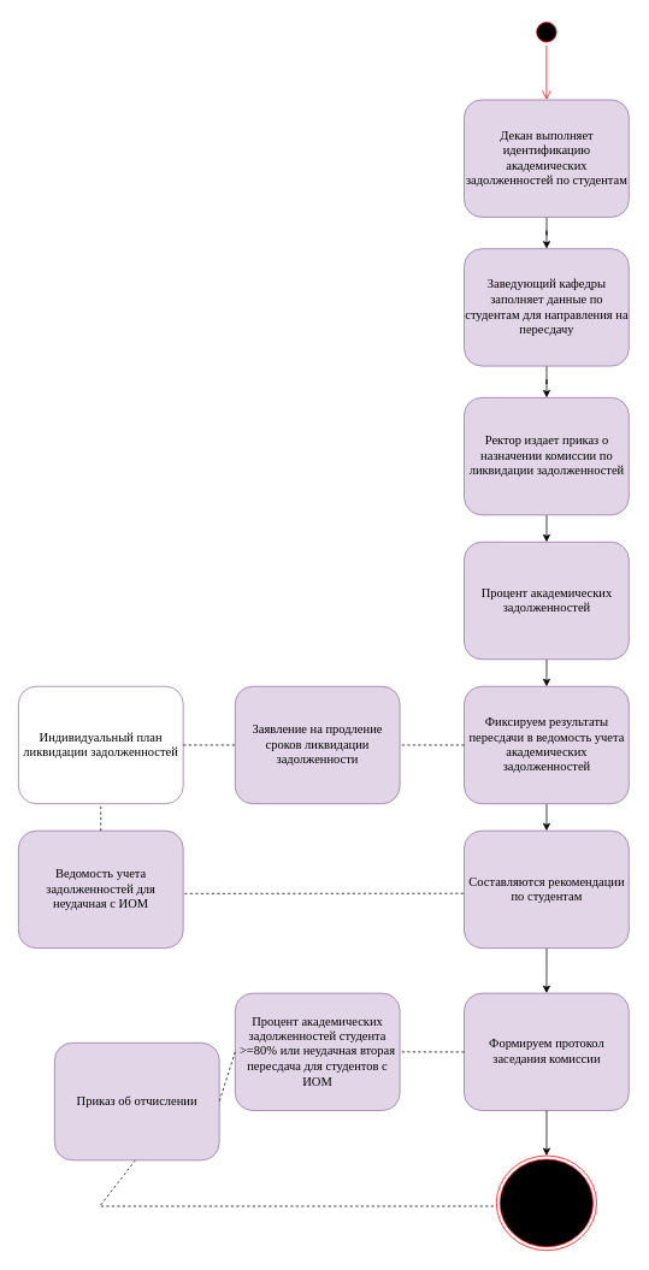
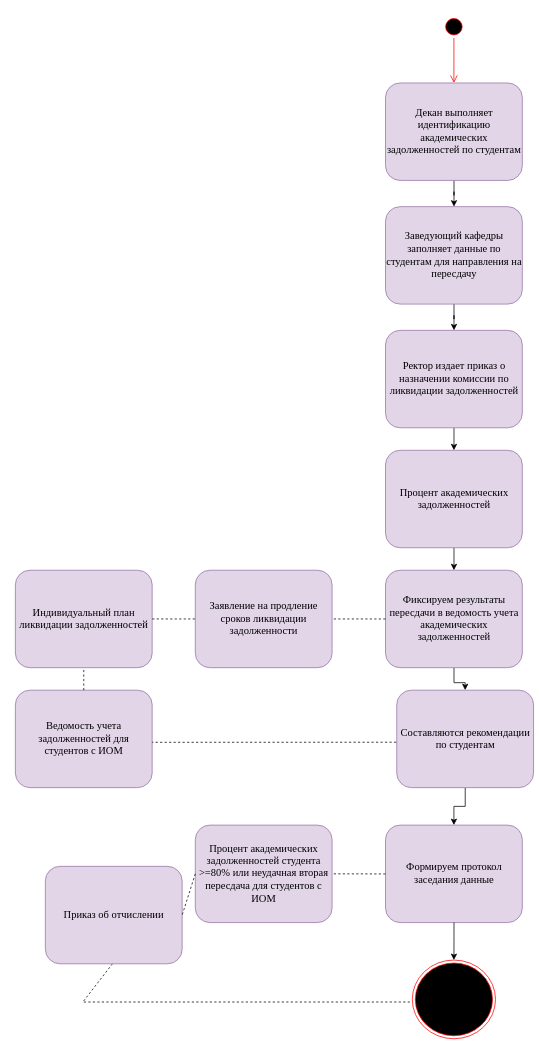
  <mxCell id="0" />
  <mxCell id="1" parent="0" />
  <mxCell id="2" value="" style="ellipse;html=1;shape=startState;fillColor=#000000;strokeColor=#ff0000;" vertex="1" parent="1"><mxGeometry x="590" y="20" width="30" height="30" as="geometry" /></mxCell>
  <mxCell id="3" value="" style="edgeStyle=orthogonalEdgeStyle;html=1;verticalAlign=bottom;endArrow=open;endSize=8;strokeColor=#ff0000;rounded=0;entryX=0.5;entryY=0;entryDx=0;entryDy=0;" edge="1" source="2" parent="1" target="6"><mxGeometry relative="1" as="geometry"><mxPoint x="605" y="90" as="targetPoint" /></mxGeometry></mxCell>
  <mxCell id="4" value="" style="ellipse;html=1;shape=endState;fillColor=#000000;strokeColor=#ff0000;" vertex="1" parent="1"><mxGeometry x="549.5" y="1280" width="111" height="105" as="geometry" /></mxCell>
  <mxCell id="5" style="edgeStyle=orthogonalEdgeStyle;rounded=0;orthogonalLoop=1;jettySize=auto;html=1;" edge="1" parent="1" source="6" target="8"><mxGeometry relative="1" as="geometry" /></mxCell>
  <mxCell id="6" value="&lt;span style=&quot;font-family: &amp;quot;Times New Roman&amp;quot;; font-size: 14px;&quot;&gt;Декан выполняет идентификацию академических задолженностей по студентам&lt;/span&gt;" style="rounded=1;whiteSpace=wrap;html=1;fillColor=#e1d5e7;strokeColor=#9673a6;" vertex="1" parent="1"><mxGeometry x="513.75" y="110" width="182.5" height="130" as="geometry" /></mxCell>
  <mxCell id="7" style="edgeStyle=orthogonalEdgeStyle;rounded=0;orthogonalLoop=1;jettySize=auto;html=1;" edge="1" parent="1" source="8" target="10"><mxGeometry relative="1" as="geometry" /></mxCell>
  <mxCell id="8" value="&lt;span style=&quot;font-family: &amp;quot;Times New Roman&amp;quot;; font-size: 14px;&quot;&gt;Заведующий кафедры заполняет данные по студентам для направления на пересдачу&lt;/span&gt;" style="rounded=1;whiteSpace=wrap;html=1;fillColor=#e1d5e7;strokeColor=#9673a6;" vertex="1" parent="1"><mxGeometry x="513.75" y="275" width="182.5" height="130" as="geometry" /></mxCell>
  <mxCell id="9" style="edgeStyle=orthogonalEdgeStyle;rounded=0;orthogonalLoop=1;jettySize=auto;html=1;entryX=0.5;entryY=0;entryDx=0;entryDy=0;" edge="1" parent="1" source="10" target="14"><mxGeometry relative="1" as="geometry" /></mxCell>
  <mxCell id="10" value="&lt;span style=&quot;font-family: &amp;quot;Times New Roman&amp;quot;; font-size: 14px;&quot;&gt;Ректор издает приказ о назначении комиссии по ликвидации задолженностей&lt;/span&gt;" style="rounded=1;whiteSpace=wrap;html=1;fillColor=#e1d5e7;strokeColor=#9673a6;" vertex="1" parent="1"><mxGeometry x="513.75" y="440" width="182.5" height="130" as="geometry" /></mxCell>
  <mxCell id="11" style="edgeStyle=orthogonalEdgeStyle;rounded=0;orthogonalLoop=1;jettySize=auto;html=1;entryX=0.5;entryY=0;entryDx=0;entryDy=0;" edge="1" parent="1" source="12" target="16"><mxGeometry relative="1" as="geometry" /></mxCell>
  <mxCell id="12" value="&lt;span style=&quot;font-family: &amp;quot;Times New Roman&amp;quot;; font-size: 14px;&quot;&gt;Фиксируем результаты пересдачи в ведомость учета академических задолженностей&lt;/span&gt;" style="rounded=1;whiteSpace=wrap;html=1;fillColor=#e1d5e7;strokeColor=#9673a6;" vertex="1" parent="1"><mxGeometry x="513.75" y="760" width="182.5" height="130" as="geometry" /></mxCell>
  <mxCell id="13" style="edgeStyle=orthogonalEdgeStyle;rounded=0;orthogonalLoop=1;jettySize=auto;html=1;entryX=0.5;entryY=0;entryDx=0;entryDy=0;" edge="1" parent="1" source="14" target="12"><mxGeometry relative="1" as="geometry" /></mxCell>
  <mxCell id="14" value="&lt;span style=&quot;font-family: &amp;quot;Times New Roman&amp;quot;; font-size: 14px;&quot;&gt;Процент академических задолженностей&lt;/span&gt;" style="rounded=1;whiteSpace=wrap;html=1;fillColor=#e1d5e7;strokeColor=#9673a6;" vertex="1" parent="1"><mxGeometry x="513.75" y="600" width="182.5" height="130" as="geometry" /></mxCell>
  <mxCell id="15" style="edgeStyle=orthogonalEdgeStyle;rounded=0;orthogonalLoop=1;jettySize=auto;html=1;entryX=0.5;entryY=0;entryDx=0;entryDy=0;" edge="1" parent="1" source="16" target="17"><mxGeometry relative="1" as="geometry" /></mxCell>
- <mxCell id="16" value="&lt;span style=&quot;font-family: &amp;quot;Times New Roman&amp;quot;; font-size: 14px;&quot;&gt;Составляются рекомендации по студентам&lt;/span&gt;" style="rounded=1;whiteSpace=wrap;html=1;fillColor=#e1d5e7;strokeColor=#9673a6;" vertex="1" parent="1"><mxGeometry x="513.75" y="920" width="182.5" height="130" as="geometry" /></mxCell>
- <mxCell id="17" value="&lt;span style=&quot;font-family: &amp;quot;Times New Roman&amp;quot;; font-size: 14px;&quot;&gt;Формируем протокол заседания комиссии&lt;/span&gt;" style="rounded=1;whiteSpace=wrap;html=1;fillColor=#e1d5e7;strokeColor=#9673a6;" vertex="1" parent="1"><mxGeometry x="513.75" y="1100" width="182.5" height="130" as="geometry" /></mxCell>
+ <mxCell id="16" value="&lt;span style=&quot;font-family: &amp;quot;Times New Roman&amp;quot;; font-size: 14px;&quot;&gt;Составляются рекомендации по студентам&lt;/span&gt;" style="rounded=1;whiteSpace=wrap;html=1;fillColor=#e1d5e7;strokeColor=#9673a6;" vertex="1" parent="1"><mxGeometry x="528.75" y="920" width="182.5" height="130" as="geometry" /></mxCell>
+ <mxCell id="17" value="&lt;span style=&quot;font-family: &amp;quot;Times New Roman&amp;quot;; font-size: 14px;&quot;&gt;Формируем протокол заседания данные&lt;/span&gt;" style="rounded=1;whiteSpace=wrap;html=1;fillColor=#e1d5e7;strokeColor=#9673a6;" vertex="1" parent="1"><mxGeometry x="513.75" y="1100" width="182.5" height="130" as="geometry" /></mxCell>
  <mxCell id="18" style="edgeStyle=orthogonalEdgeStyle;rounded=0;orthogonalLoop=1;jettySize=auto;html=1;entryX=0.5;entryY=0;entryDx=0;entryDy=0;" edge="1" parent="1" source="17" target="4"><mxGeometry relative="1" as="geometry" /></mxCell>
  <mxCell id="19" value="&lt;font face=&quot;Times New Roman&quot;&gt;&lt;span style=&quot;font-size: 14px;&quot;&gt;Заявление на продление сроков ликвидации задолженности&lt;/span&gt;&lt;/font&gt;" style="rounded=1;whiteSpace=wrap;html=1;fillColor=#e1d5e7;strokeColor=#9673a6;" vertex="1" parent="1"><mxGeometry x="260" y="760" width="182.5" height="130" as="geometry" /></mxCell>
  <mxCell id="20" value="" style="endArrow=none;dashed=1;html=1;rounded=0;entryX=1;entryY=0.5;entryDx=0;entryDy=0;exitX=0;exitY=0.5;exitDx=0;exitDy=0;" edge="1" parent="1" source="12" target="19"><mxGeometry width="50" height="50" relative="1" as="geometry"><mxPoint x="370" y="860" as="sourcePoint" /><mxPoint x="420" y="810" as="targetPoint" /></mxGeometry></mxCell>
- <mxCell id="21" value="&lt;font face=&quot;Times New Roman&quot;&gt;&lt;span style=&quot;font-size: 14px;&quot;&gt;Индивидуальный план ликвидации задолженностей&lt;/span&gt;&lt;/font&gt;" style="rounded=1;whiteSpace=wrap;html=1;fillColor=#ffffff;strokeColor=#9673a6;" vertex="1" parent="1"><mxGeometry x="20" y="760" width="182.5" height="130" as="geometry" /></mxCell>
+ <mxCell id="21" value="&lt;font face=&quot;Times New Roman&quot;&gt;&lt;span style=&quot;font-size: 14px;&quot;&gt;Индивидуальный план ликвидации задолженностей&lt;/span&gt;&lt;/font&gt;" style="rounded=1;whiteSpace=wrap;html=1;fillColor=#e1d5e7;strokeColor=#9673a6;" vertex="1" parent="1"><mxGeometry x="20" y="760" width="182.5" height="130" as="geometry" /></mxCell>
  <mxCell id="22" value="" style="endArrow=none;dashed=1;html=1;rounded=0;entryX=0;entryY=0.5;entryDx=0;entryDy=0;exitX=1;exitY=0.5;exitDx=0;exitDy=0;" edge="1" parent="1" source="21" target="19"><mxGeometry width="50" height="50" relative="1" as="geometry"><mxPoint x="370" y="850" as="sourcePoint" /><mxPoint x="420" y="800" as="targetPoint" /></mxGeometry></mxCell>
- <mxCell id="23" value="&lt;font face=&quot;Times New Roman&quot;&gt;&lt;span style=&quot;font-size: 14px;&quot;&gt;Ведомость учета задолженностей для неудачная с ИОМ&lt;/span&gt;&lt;/font&gt;" style="rounded=1;whiteSpace=wrap;html=1;fillColor=#e1d5e7;strokeColor=#9673a6;" vertex="1" parent="1"><mxGeometry x="20" y="920" width="182.5" height="130" as="geometry" /></mxCell>
+ <mxCell id="23" value="&lt;font face=&quot;Times New Roman&quot;&gt;&lt;span style=&quot;font-size: 14px;&quot;&gt;Ведомость учета задолженностей для студентов с ИОМ&lt;/span&gt;&lt;/font&gt;" style="rounded=1;whiteSpace=wrap;html=1;fillColor=#e1d5e7;strokeColor=#9673a6;" vertex="1" parent="1"><mxGeometry x="20" y="920" width="182.5" height="130" as="geometry" /></mxCell>
  <mxCell id="24" value="" style="endArrow=none;dashed=1;html=1;rounded=0;entryX=0.5;entryY=1;entryDx=0;entryDy=0;exitX=0.5;exitY=0;exitDx=0;exitDy=0;" edge="1" parent="1" source="23" target="21"><mxGeometry width="50" height="50" relative="1" as="geometry"><mxPoint x="280" y="950" as="sourcePoint" /><mxPoint x="330" y="900" as="targetPoint" /></mxGeometry></mxCell>
  <mxCell id="25" value="" style="endArrow=none;dashed=1;html=1;rounded=0;entryX=1;entryY=0.535;entryDx=0;entryDy=0;entryPerimeter=0;exitX=-0.004;exitY=0.534;exitDx=0;exitDy=0;exitPerimeter=0;" edge="1" parent="1" source="16" target="23"><mxGeometry width="50" height="50" relative="1" as="geometry"><mxPoint x="280" y="1060" as="sourcePoint" /><mxPoint x="330" y="1010" as="targetPoint" /></mxGeometry></mxCell>
  <mxCell id="26" value="&lt;font face=&quot;Times New Roman&quot;&gt;&lt;span style=&quot;font-size: 14px;&quot;&gt;Процент академических задолженностей студента &amp;gt;=80% или неудачная вторая пересдача для студентов с ИОМ&lt;/span&gt;&lt;/font&gt;" style="rounded=1;whiteSpace=wrap;html=1;fillColor=#e1d5e7;strokeColor=#9673a6;" vertex="1" parent="1"><mxGeometry x="260" y="1100" width="182.5" height="130" as="geometry" /></mxCell>
  <mxCell id="27" value="" style="endArrow=none;dashed=1;html=1;rounded=0;entryX=1;entryY=0.5;entryDx=0;entryDy=0;exitX=0;exitY=0.5;exitDx=0;exitDy=0;" edge="1" parent="1" target="26"><mxGeometry width="50" height="50" relative="1" as="geometry"><mxPoint x="513.75" y="1165.13" as="sourcePoint" /><mxPoint x="442.5" y="1164.87" as="targetPoint" /></mxGeometry></mxCell>
  <mxCell id="28" value="" style="endArrow=none;dashed=1;html=1;rounded=0;entryX=-0.006;entryY=0.533;entryDx=0;entryDy=0;entryPerimeter=0;exitX=0.491;exitY=0.999;exitDx=0;exitDy=0;exitPerimeter=0;" edge="1" parent="1" source="29" target="4"><mxGeometry width="50" height="50" relative="1" as="geometry"><mxPoint x="350" y="1230" as="sourcePoint" /><mxPoint x="530" y="1460" as="targetPoint" /><Array as="points"><mxPoint x="110" y="1336" /><mxPoint x="350" y="1336" /></Array></mxGeometry></mxCell>
  <mxCell id="29" value="&lt;font face=&quot;Times New Roman&quot;&gt;&lt;span style=&quot;font-size: 14px;&quot;&gt;Приказ об отчислении&lt;/span&gt;&lt;/font&gt;" style="rounded=1;whiteSpace=wrap;html=1;fillColor=#e1d5e7;strokeColor=#9673a6;" vertex="1" parent="1"><mxGeometry x="60" y="1155" width="182.5" height="130" as="geometry" /></mxCell>
  <mxCell id="30" value="" style="endArrow=none;dashed=1;html=1;rounded=0;entryX=1;entryY=0.5;entryDx=0;entryDy=0;exitX=0;exitY=0.5;exitDx=0;exitDy=0;" edge="1" parent="1" source="26" target="29"><mxGeometry width="50" height="50" relative="1" as="geometry"><mxPoint x="273.25" y="1164.89" as="sourcePoint" /><mxPoint x="202.5" y="1164.76" as="targetPoint" /></mxGeometry></mxCell>
